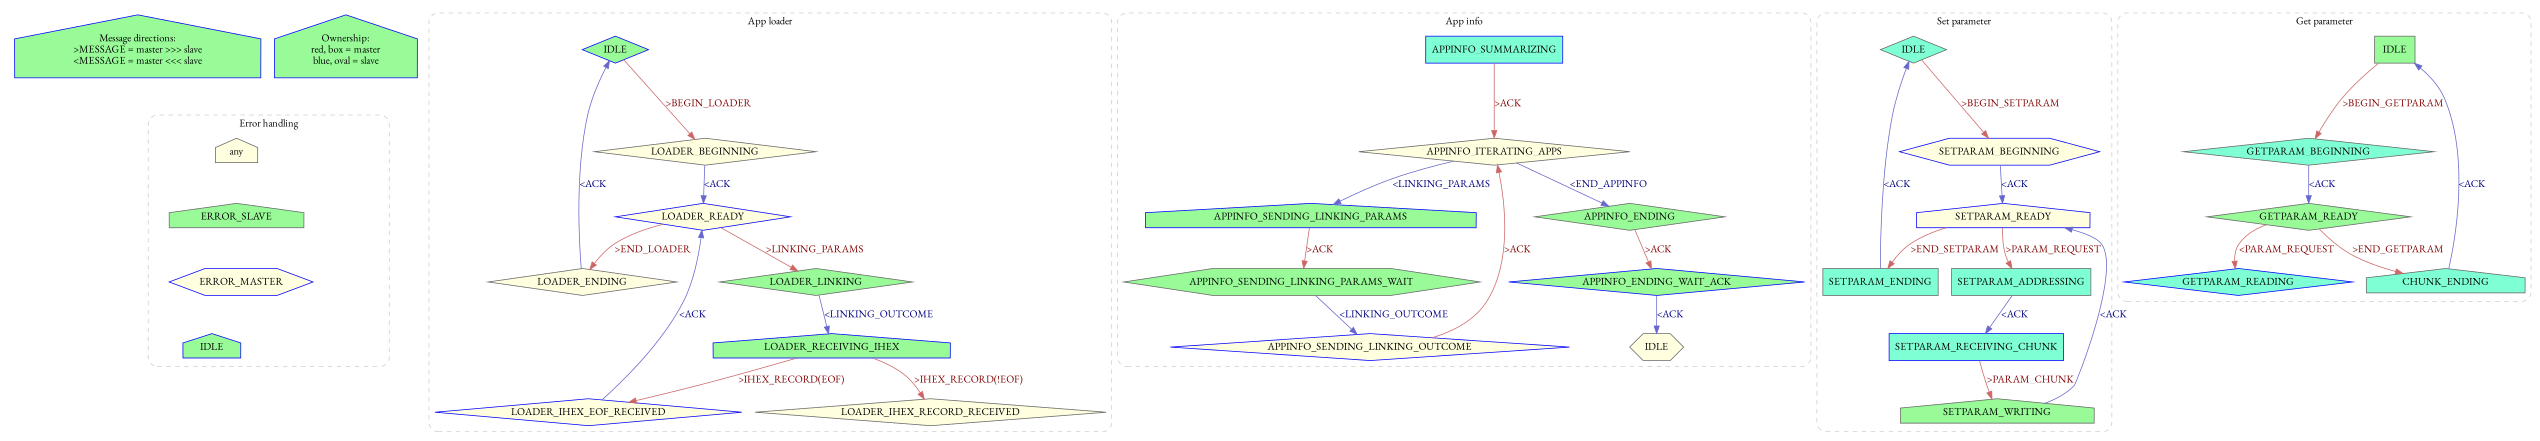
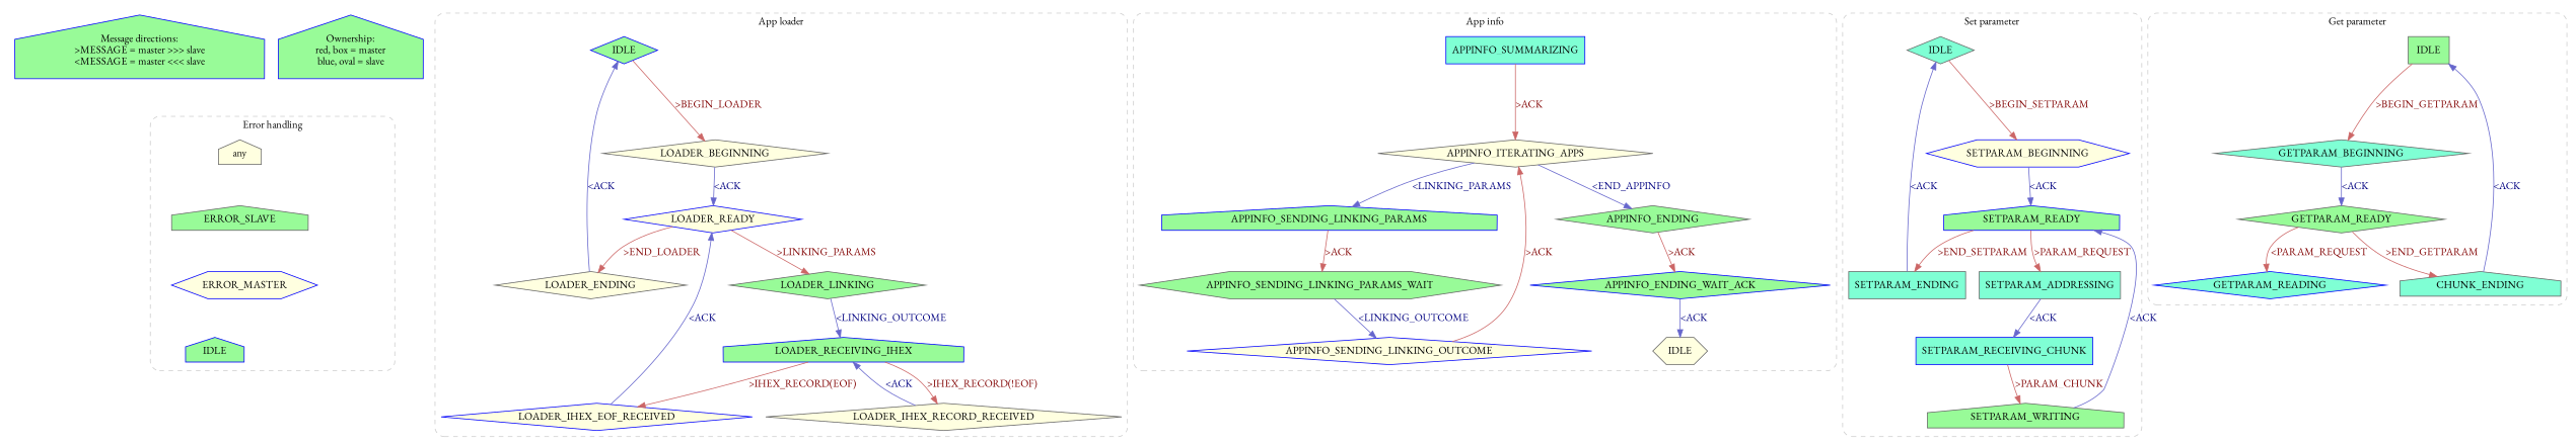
  digraph {
    color="#CCCCCC"
    fontname="EB Garamond"
    rankdir=TB
    style="rounded, dashed"
    node [color=gray40 fillcolor=palegreen fontname="EB Garamond" shape=diamond style=filled]
    edge [color="#6666CC" fontcolor="#000080" fontname="EB Garamond"]
    n1 [color=blue label="Message directions:\n>MESSAGE = master >>> slave\n<MESSAGE = master <<< slave" shape=house]
    n2 [color=blue label="Ownership:\nred, box = master\nblue, oval = slave" shape=house]
    any [fillcolor=lightyellow shape=house]
    n4 [color=blue label=IDLE shape=house]
    ERROR_SLAVE [shape=house]
    ERROR_MASTER [color=blue fillcolor=lightyellow shape=hexagon]
    n7 [color=blue label=IDLE]
    LOADER_BEGINNING [fillcolor=lightyellow]
    LOADER_READY [color=blue fillcolor=lightyellow]
    LOADER_LINKING
    LOADER_RECEIVING_IHEX [color=blue shape=house]
    LOADER_IHEX_RECORD_RECEIVED [fillcolor=lightyellow]
    LOADER_IHEX_EOF_RECEIVED [color=blue fillcolor=lightyellow]
    LOADER_ENDING [fillcolor=lightyellow]
    n15 [fillcolor=lightyellow label=IDLE shape=hexagon]
    APPINFO_SUMMARIZING [color=blue fillcolor=aquamarine shape=box]
    APPINFO_ITERATING_APPS [fillcolor=lightyellow]
    APPINFO_SENDING_LINKING_PARAMS [color=blue shape=house]
    APPINFO_ENDING
    APPINFO_SENDING_LINKING_PARAMS_WAIT [shape=hexagon]
    APPINFO_SENDING_LINKING_OUTCOME [color=blue fillcolor=lightyellow]
    APPINFO_ENDING_WAIT_ACK [color=blue]
    n23 [fillcolor=aquamarine label=IDLE]
    SETPARAM_BEGINNING [color=blue fillcolor=lightyellow shape=hexagon]
-   SETPARAM_READY [color=blue fillcolor=lightyellow shape=house]
+   SETPARAM_READY [color=blue shape=house]
    SETPARAM_ADDRESSING [fillcolor=aquamarine shape=box]
    SETPARAM_RECEIVING_CHUNK [color=blue fillcolor=aquamarine shape=box]
    SETPARAM_WRITING [shape=house]
    SETPARAM_ENDING [fillcolor=aquamarine shape=box]
    n30 [label=IDLE shape=box]
    GETPARAM_BEGINNING [fillcolor=aquamarine]
    GETPARAM_READY
    GETPARAM_READING [color=blue fillcolor=aquamarine]
    n34 [fillcolor=aquamarine label=CHUNK_ENDING shape=house]
    subgraph cluster_1 {
      style=invisible
      n1
      n2
    }
    subgraph cluster_2 {
      label="Error handling"
      any
      n4
      ERROR_SLAVE
      ERROR_MASTER
    }
    subgraph cluster_3 {
      label="App loader"
      n7
      LOADER_BEGINNING
      LOADER_READY
      LOADER_LINKING
      LOADER_RECEIVING_IHEX
      LOADER_IHEX_RECORD_RECEIVED
      LOADER_IHEX_EOF_RECEIVED
      LOADER_ENDING
    }
    subgraph cluster_4 {
      label="App info"
      n15
      APPINFO_SUMMARIZING
      APPINFO_ITERATING_APPS
      APPINFO_SENDING_LINKING_PARAMS
      APPINFO_ENDING
      APPINFO_SENDING_LINKING_PARAMS_WAIT
      APPINFO_SENDING_LINKING_OUTCOME
      APPINFO_ENDING_WAIT_ACK
    }
    subgraph cluster_5 {
      label="Set parameter"
      n23
      SETPARAM_BEGINNING
      SETPARAM_READY
      SETPARAM_ADDRESSING
      SETPARAM_RECEIVING_CHUNK
      SETPARAM_WRITING
      SETPARAM_ENDING
    }
    subgraph cluster_6 {
      label="Get parameter"
      n30
      GETPARAM_BEGINNING
      GETPARAM_READY
      GETPARAM_READING
      n34
    }
    n1 -> any [dir=none style=invisible]
    n2 -> any [dir=none style=invisible]
    any -> n4 [dir=none style=invisible]
    any -> ERROR_SLAVE [dir=none label="<unmanaged" style=invisible]
    any -> ERROR_MASTER [color="#CC6666" dir=none fontcolor="#800000" label=">unmanaged" style=invisible]
    ERROR_SLAVE -> ERROR_MASTER [color="#CC6666" dir=none fontcolor="#800000" label=">NACK" style=invisible]
    ERROR_MASTER -> n4 [dir=none label="<NACK" style=invisible]
    n7 -> LOADER_BEGINNING [color="#CC6666" fontcolor="#800000" label=">BEGIN_LOADER"]
    LOADER_BEGINNING -> LOADER_READY [label="<ACK"]
    LOADER_READY -> LOADER_LINKING [color="#CC6666" fontcolor="#800000" label=">LINKING_PARAMS"]
    LOADER_READY -> LOADER_ENDING [color="#CC6666" fontcolor="#800000" label=">END_LOADER"]
    LOADER_LINKING -> LOADER_RECEIVING_IHEX [label="<LINKING_OUTCOME"]
    LOADER_RECEIVING_IHEX -> LOADER_IHEX_RECORD_RECEIVED [color="#CC6666" fontcolor="#800000" label=">IHEX_RECORD(!EOF)"]
    LOADER_RECEIVING_IHEX -> LOADER_IHEX_EOF_RECEIVED [color="#CC6666" fontcolor="#800000" label=">IHEX_RECORD(EOF)"]
+   LOADER_IHEX_RECORD_RECEIVED -> LOADER_RECEIVING_IHEX [label="<ACK"]
    LOADER_IHEX_EOF_RECEIVED -> LOADER_READY [label="<ACK"]
    LOADER_ENDING -> n7 [label="<ACK"]
    APPINFO_SUMMARIZING -> APPINFO_ITERATING_APPS [color="#CC6666" fontcolor="#800000" label=">ACK"]
    APPINFO_ITERATING_APPS -> APPINFO_SENDING_LINKING_PARAMS [label="<LINKING_PARAMS"]
    APPINFO_ITERATING_APPS -> APPINFO_ENDING [label="<END_APPINFO"]
    APPINFO_SENDING_LINKING_PARAMS -> APPINFO_SENDING_LINKING_PARAMS_WAIT [color="#CC6666" fontcolor="#800000" label=">ACK"]
    APPINFO_ENDING -> APPINFO_ENDING_WAIT_ACK [color="#CC6666" fontcolor="#800000" label=">ACK"]
    APPINFO_SENDING_LINKING_PARAMS_WAIT -> APPINFO_SENDING_LINKING_OUTCOME [label="<LINKING_OUTCOME"]
    APPINFO_SENDING_LINKING_OUTCOME -> APPINFO_ITERATING_APPS [color="#CC6666" fontcolor="#800000" label=">ACK"]
    APPINFO_ENDING_WAIT_ACK -> n15 [label="<ACK"]
    n23 -> SETPARAM_BEGINNING [color="#CC6666" fontcolor="#800000" label=">BEGIN_SETPARAM"]
    SETPARAM_BEGINNING -> SETPARAM_READY [label="<ACK"]
    SETPARAM_READY -> SETPARAM_ADDRESSING [color="#CC6666" fontcolor="#800000" label=">PARAM_REQUEST"]
    SETPARAM_READY -> SETPARAM_ENDING [color="#CC6666" fontcolor="#800000" label=">END_SETPARAM"]
    SETPARAM_ADDRESSING -> SETPARAM_RECEIVING_CHUNK [label="<ACK"]
    SETPARAM_RECEIVING_CHUNK -> SETPARAM_WRITING [color="#CC6666" fontcolor="#800000" label=">PARAM_CHUNK"]
    SETPARAM_WRITING -> SETPARAM_READY [label="<ACK"]
    SETPARAM_ENDING -> n23 [label="<ACK"]
    n30 -> GETPARAM_BEGINNING [color="#CC6666" fontcolor="#800000" label=">BEGIN_GETPARAM"]
    GETPARAM_BEGINNING -> GETPARAM_READY [label="<ACK"]
    GETPARAM_READY -> GETPARAM_READING [color="#CC6666" fontcolor="#800000" label="<PARAM_REQUEST"]
    GETPARAM_READY -> n34 [color="#CC6666" fontcolor="#800000" label=">END_GETPARAM"]
    n34 -> n30 [label="<ACK"]
  }
